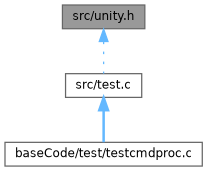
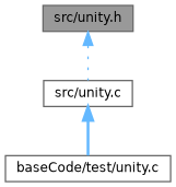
  digraph {
    node [color=grey40 fillcolor=white fontname=Helvetica fontsize=10 shape=box style=filled]
    edge [color=steelblue1 dir=back fontname=Helvetica fontsize=10 labelfontname=Helvetica labelfontsize=10]
    n1 [color=gray40 fillcolor=grey60 fontcolor=black height=0.2 label="src/unity.h" width=0.4]
-   n2 [height=0.2 label="src/test.c" width=0.4]
-   n3 [height=0.2 label="baseCode/test/testcmdproc.c" width=0.4]
+   n2 [height=0.2 label="src/unity.c" width=0.4]
+   n3 [height=0.2 label="baseCode/test/unity.c" width=0.4]
    n1 -> n2 [style=dotted]
    n2 -> n3 [style=bold]
  }
